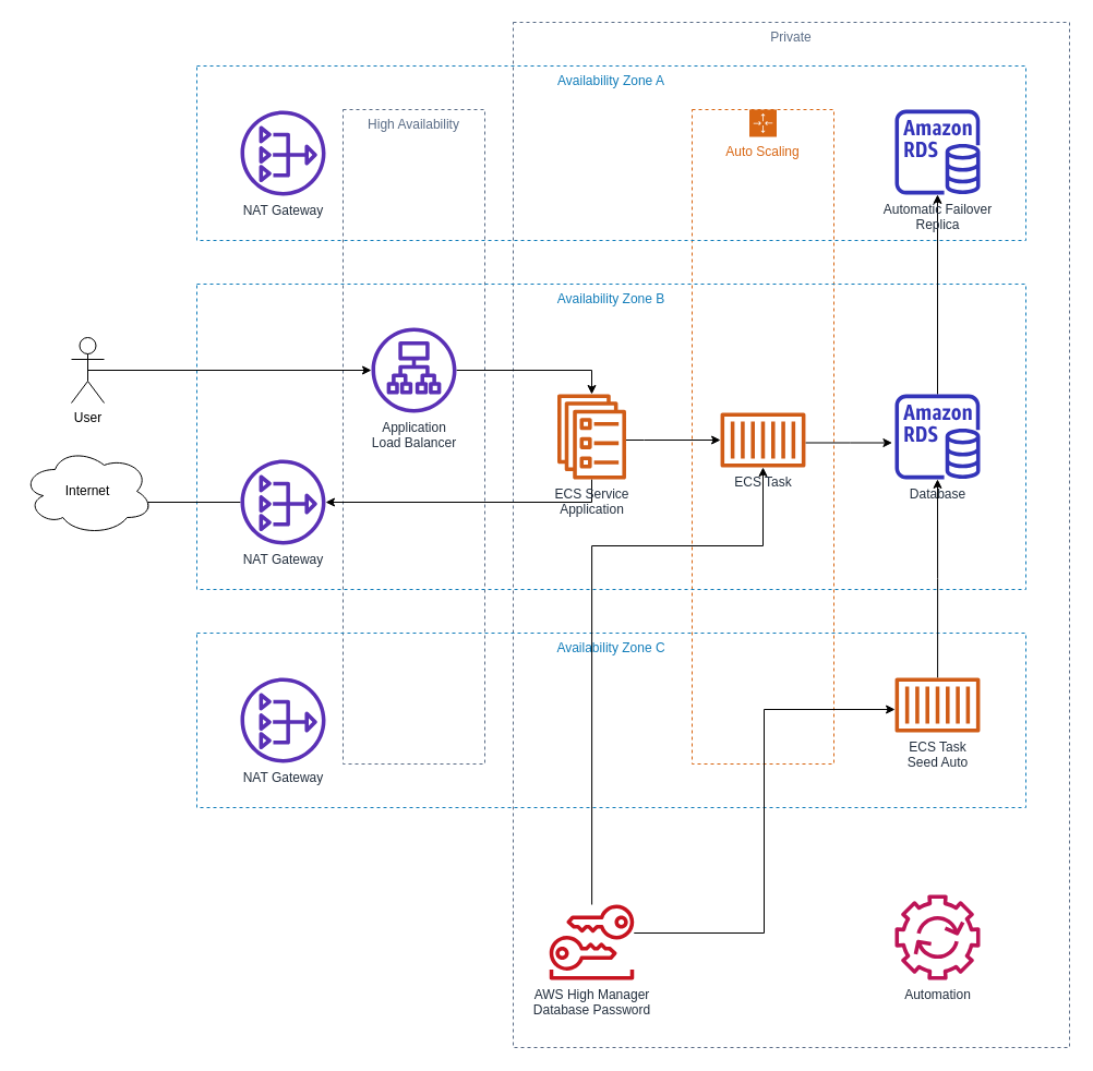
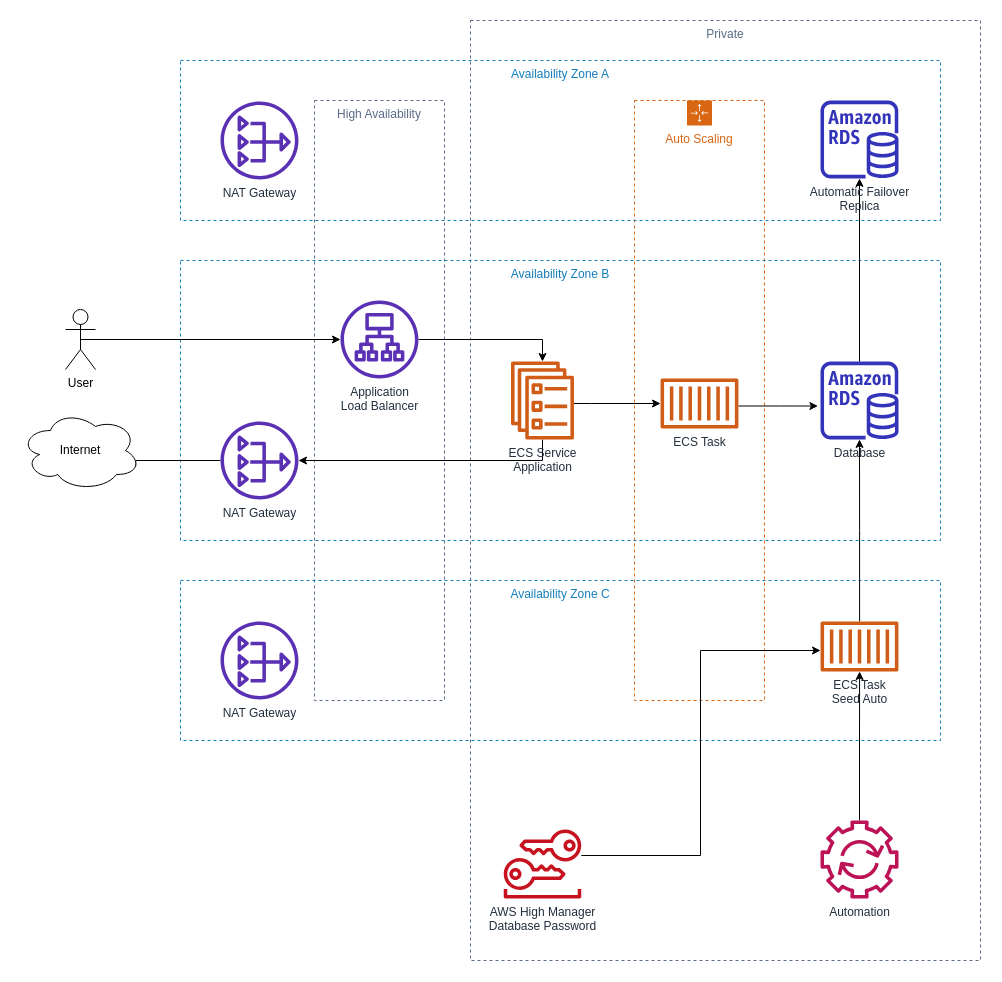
  <mxCell id="0" />
  <mxCell id="1" parent="0" />
  <mxCell id="2" value="High Availability" style="fillColor=none;strokeColor=#5A6C86;dashed=1;verticalAlign=top;fontStyle=0;fontColor=#5A6C86;" vertex="1" parent="1"><mxGeometry x="314" y="100" width="130" height="600" as="geometry" /></mxCell>
  <mxCell id="3" value="Private" style="fillColor=none;strokeColor=#5A6C86;dashed=1;verticalAlign=top;fontStyle=0;fontColor=#5A6C86;" vertex="1" parent="1"><mxGeometry x="470" y="20" width="510" height="940" as="geometry" /></mxCell>
  <mxCell id="4" value="Auto Scaling" style="points=[[0,0],[0.25,0],[0.5,0],[0.75,0],[1,0],[1,0.25],[1,0.5],[1,0.75],[1,1],[0.75,1],[0.5,1],[0.25,1],[0,1],[0,0.75],[0,0.5],[0,0.25]];outlineConnect=0;gradientColor=none;html=1;whiteSpace=wrap;fontSize=12;fontStyle=0;shape=mxgraph.aws4.groupCenter;grIcon=mxgraph.aws4.group_auto_scaling_group;grStroke=1;strokeColor=#D86613;fillColor=none;verticalAlign=top;align=center;fontColor=#D86613;dashed=1;spacingTop=25;" vertex="1" parent="1"><mxGeometry x="634" y="100" width="130" height="600" as="geometry" /></mxCell>
  <mxCell id="5" value="Availability Zone A" style="fillColor=none;strokeColor=#147EBA;dashed=1;verticalAlign=top;fontStyle=0;fontColor=#147EBA;" vertex="1" parent="1"><mxGeometry x="180" y="60" width="760" height="160" as="geometry" /></mxCell>
  <mxCell id="6" value="Availability Zone B" style="fillColor=none;strokeColor=#147EBA;dashed=1;verticalAlign=top;fontStyle=0;fontColor=#147EBA;" vertex="1" parent="1"><mxGeometry x="180" y="260" width="760" height="280" as="geometry" /></mxCell>
  <mxCell id="7" value="Availability Zone C" style="fillColor=none;strokeColor=#147EBA;dashed=1;verticalAlign=top;fontStyle=0;fontColor=#147EBA;" vertex="1" parent="1"><mxGeometry x="180" y="580" width="760" height="160" as="geometry" /></mxCell>
  <mxCell id="8" style="edgeStyle=orthogonalEdgeStyle;rounded=0;orthogonalLoop=1;jettySize=auto;html=1;exitX=0.5;exitY=0.5;exitDx=0;exitDy=0;exitPerimeter=0;" edge="1" parent="1" source="9" target="14"><mxGeometry relative="1" as="geometry" /></mxCell>
  <mxCell id="9" value="User" style="shape=umlActor;verticalLabelPosition=bottom;verticalAlign=top;html=1;outlineConnect=0;" vertex="1" parent="1"><mxGeometry x="65" y="309" width="30" height="60" as="geometry" /></mxCell>
  <mxCell id="10" style="edgeStyle=orthogonalEdgeStyle;rounded=0;orthogonalLoop=1;jettySize=auto;html=1;endArrow=none;endFill=0;startArrow=classic;startFill=1;" edge="1" parent="1" source="12" target="21"><mxGeometry relative="1" as="geometry"><Array as="points"><mxPoint x="542" y="460" /></Array></mxGeometry></mxCell>
  <mxCell id="11" style="edgeStyle=orthogonalEdgeStyle;rounded=0;orthogonalLoop=1;jettySize=auto;html=1;entryX=0.96;entryY=0.7;entryDx=0;entryDy=0;entryPerimeter=0;startArrow=none;startFill=0;endArrow=none;endFill=0;" edge="1" parent="1" source="12" target="22"><mxGeometry relative="1" as="geometry"><Array as="points"><mxPoint x="135" y="460" /></Array></mxGeometry></mxCell>
  <mxCell id="12" value="NAT Gateway" style="outlineConnect=0;fontColor=#232F3E;gradientColor=none;fillColor=#5A30B5;strokeColor=none;dashed=0;verticalLabelPosition=bottom;verticalAlign=top;align=center;html=1;fontSize=12;fontStyle=0;aspect=fixed;pointerEvents=1;shape=mxgraph.aws4.nat_gateway;" vertex="1" parent="1"><mxGeometry x="220" y="421" width="78" height="78" as="geometry" /></mxCell>
  <mxCell id="13" style="edgeStyle=orthogonalEdgeStyle;rounded=0;orthogonalLoop=1;jettySize=auto;html=1;" edge="1" parent="1" source="14" target="21"><mxGeometry relative="1" as="geometry"><Array as="points"><mxPoint x="542" y="339" /></Array></mxGeometry></mxCell>
  <mxCell id="14" value="&lt;div&gt;Application &lt;br&gt;&lt;/div&gt;&lt;div&gt;Load Balancer&lt;/div&gt;" style="outlineConnect=0;fontColor=#232F3E;gradientColor=none;fillColor=#5A30B5;strokeColor=none;dashed=0;verticalLabelPosition=bottom;verticalAlign=top;align=center;html=1;fontSize=12;fontStyle=0;aspect=fixed;pointerEvents=1;shape=mxgraph.aws4.application_load_balancer;" vertex="1" parent="1"><mxGeometry x="340" y="300" width="78" height="78" as="geometry" /></mxCell>
  <mxCell id="15" style="edgeStyle=orthogonalEdgeStyle;rounded=0;orthogonalLoop=1;jettySize=auto;html=1;" edge="1" parent="1" source="16" target="17"><mxGeometry relative="1" as="geometry" /></mxCell>
  <mxCell id="16" value="Database" style="outlineConnect=0;fontColor=#232F3E;gradientColor=none;fillColor=#3334B9;strokeColor=none;dashed=0;verticalLabelPosition=bottom;verticalAlign=top;align=center;html=1;fontSize=12;fontStyle=0;aspect=fixed;pointerEvents=1;shape=mxgraph.aws4.rds_instance;" vertex="1" parent="1"><mxGeometry x="820" y="361" width="78" height="78" as="geometry" /></mxCell>
  <mxCell id="17" value="Automatic Failover&lt;br&gt; Replica" style="outlineConnect=0;fontColor=#232F3E;gradientColor=none;fillColor=#3334B9;strokeColor=none;dashed=0;verticalLabelPosition=bottom;verticalAlign=top;align=center;html=1;fontSize=12;fontStyle=0;aspect=fixed;pointerEvents=1;shape=mxgraph.aws4.rds_instance;" vertex="1" parent="1"><mxGeometry x="820" y="100" width="78" height="78" as="geometry" /></mxCell>
  <mxCell id="18" style="edgeStyle=orthogonalEdgeStyle;rounded=0;orthogonalLoop=1;jettySize=auto;html=1;entryX=-0.033;entryY=0.571;entryDx=0;entryDy=0;entryPerimeter=0;" edge="1" parent="1" source="19" target="16"><mxGeometry relative="1" as="geometry"><Array as="points"><mxPoint x="779" y="406" /></Array></mxGeometry></mxCell>
  <mxCell id="19" value="ECS Task" style="outlineConnect=0;fontColor=#232F3E;gradientColor=none;fillColor=#D05C17;strokeColor=none;dashed=0;verticalLabelPosition=bottom;verticalAlign=top;align=center;html=1;fontSize=12;fontStyle=0;aspect=fixed;pointerEvents=1;shape=mxgraph.aws4.container_1;" vertex="1" parent="1"><mxGeometry x="660" y="378" width="78" height="50" as="geometry" /></mxCell>
  <mxCell id="20" style="edgeStyle=orthogonalEdgeStyle;rounded=0;orthogonalLoop=1;jettySize=auto;html=1;" edge="1" parent="1" source="21" target="19"><mxGeometry relative="1" as="geometry"><Array as="points"><mxPoint x="590" y="403" /><mxPoint x="590" y="403" /></Array></mxGeometry></mxCell>
  <mxCell id="21" value="ECS Service&lt;br&gt;Application" style="outlineConnect=0;fontColor=#232F3E;gradientColor=none;fillColor=#D05C17;strokeColor=none;dashed=0;verticalLabelPosition=bottom;verticalAlign=top;align=center;html=1;fontSize=12;fontStyle=0;aspect=fixed;pointerEvents=1;shape=mxgraph.aws4.ecs_service;" vertex="1" parent="1"><mxGeometry x="510" y="361" width="64" height="78" as="geometry" /></mxCell>
  <mxCell id="22" value="Internet" style="ellipse;shape=cloud;whiteSpace=wrap;html=1;" vertex="1" parent="1"><mxGeometry x="20" y="410" width="120" height="80" as="geometry" /></mxCell>
  <mxCell id="23" value="NAT Gateway" style="outlineConnect=0;fontColor=#232F3E;gradientColor=none;fillColor=#5A30B5;strokeColor=none;dashed=0;verticalLabelPosition=bottom;verticalAlign=top;align=center;html=1;fontSize=12;fontStyle=0;aspect=fixed;pointerEvents=1;shape=mxgraph.aws4.nat_gateway;" vertex="1" parent="1"><mxGeometry x="220" y="621" width="78" height="78" as="geometry" /></mxCell>
  <mxCell id="24" value="NAT Gateway" style="outlineConnect=0;fontColor=#232F3E;gradientColor=none;fillColor=#5A30B5;strokeColor=none;dashed=0;verticalLabelPosition=bottom;verticalAlign=top;align=center;html=1;fontSize=12;fontStyle=0;aspect=fixed;pointerEvents=1;shape=mxgraph.aws4.nat_gateway;" vertex="1" parent="1"><mxGeometry x="220" y="101" width="78" height="78" as="geometry" /></mxCell>
  <mxCell id="25" style="edgeStyle=orthogonalEdgeStyle;rounded=0;orthogonalLoop=1;jettySize=auto;html=1;startArrow=none;startFill=0;endArrow=classic;endFill=1;" edge="1" parent="1" source="26" target="16"><mxGeometry relative="1" as="geometry" /></mxCell>
  <mxCell id="26" value="&lt;div&gt;ECS Task&lt;/div&gt;Seed Auto" style="outlineConnect=0;fontColor=#232F3E;gradientColor=none;fillColor=#D05C17;strokeColor=none;dashed=0;verticalLabelPosition=bottom;verticalAlign=top;align=center;html=1;fontSize=12;fontStyle=0;aspect=fixed;pointerEvents=1;shape=mxgraph.aws4.container_1;" vertex="1" parent="1"><mxGeometry x="820" y="621" width="78" height="50" as="geometry" /></mxCell>
  <mxCell id="27" style="edgeStyle=orthogonalEdgeStyle;rounded=0;orthogonalLoop=1;jettySize=auto;html=1;startArrow=none;startFill=0;endArrow=classic;endFill=1;" edge="1" parent="1" source="29" target="26"><mxGeometry relative="1" as="geometry"><Array as="points"><mxPoint x="700" y="855" /><mxPoint x="700" y="650" /></Array></mxGeometry></mxCell>
- <mxCell id="28" style="edgeStyle=orthogonalEdgeStyle;rounded=0;orthogonalLoop=1;jettySize=auto;html=1;startArrow=none;startFill=0;endArrow=classic;endFill=1;" edge="1" parent="1" source="29" target="19"><mxGeometry relative="1" as="geometry"><Array as="points"><mxPoint x="542" y="500" /><mxPoint x="699" y="500" /></Array></mxGeometry></mxCell>
  <mxCell id="29" value="AWS High Manager&lt;br&gt;Database Password" style="outlineConnect=0;fontColor=#232F3E;gradientColor=none;fillColor=#C7131F;strokeColor=none;dashed=0;verticalLabelPosition=bottom;verticalAlign=top;align=center;html=1;fontSize=12;fontStyle=0;aspect=fixed;pointerEvents=1;shape=mxgraph.aws4.long_term_security_credential;" vertex="1" parent="1"><mxGeometry x="503" y="829" width="78" height="69" as="geometry" /></mxCell>
+ <mxCell id="30" style="edgeStyle=orthogonalEdgeStyle;rounded=0;orthogonalLoop=1;jettySize=auto;html=1;startArrow=none;startFill=0;endArrow=classic;endFill=1;" edge="1" parent="1" source="31" target="26"><mxGeometry relative="1" as="geometry" /></mxCell>
  <mxCell id="31" value="Automation" style="outlineConnect=0;fontColor=#232F3E;gradientColor=none;fillColor=#BC1356;strokeColor=none;dashed=0;verticalLabelPosition=bottom;verticalAlign=top;align=center;html=1;fontSize=12;fontStyle=0;aspect=fixed;pointerEvents=1;shape=mxgraph.aws4.automation;" vertex="1" parent="1"><mxGeometry x="820" y="820" width="78" height="78" as="geometry" /></mxCell>
